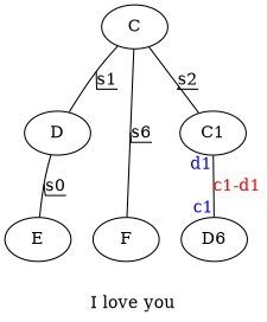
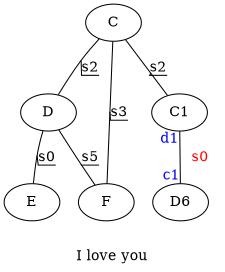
  graph {
    label="I love you"
    labelloc=l
    edge [decorate=true]
    C
    D
    F
    C1
    E
    n6 [label=D6]
-   C -- D [label=s1]
-   C -- F [label=s6]
+   C -- D [label=s2]
+   C -- F [label=s3]
    C -- C1 [label=s2]
+   D -- F [label=s5]
    D -- E [label=s0]
-   C1 -- n6 [decorate=false fontcolor=red headlabel=c1 label="c1-d1" labelfontcolor=blue taillabel=d1]
+   C1 -- n6 [decorate=false fontcolor=red headlabel=c1 label=s0 labelfontcolor=blue taillabel=d1]
  }
